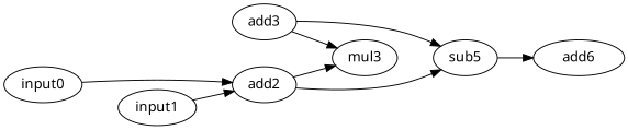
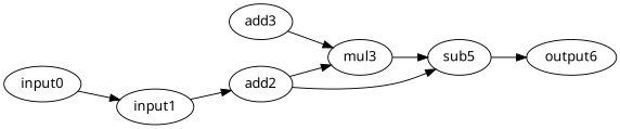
  digraph {
    fontname="Noto Sans"
    rankdir=LR
    node [fontname="Noto Sans" opcode=add]
    edge [fontname="Noto Sans" operand=0]
    add2
    input0 [opcode=load]
    n3 [label=mul3 opcode=mul]
    sub5 [opcode=sub]
    add3
    n6 [label=input1 opcode=load]
-   output6 [opcode=store label=add6]
+   output6 [opcode=store]
    add2 -> n3
    add2 -> sub5
-   input0 -> add2
-   add3 -> sub5 [operand=1]
+   input0 -> n6
+   n3 -> sub5 [operand=1]
    sub5 -> output6
    add3 -> n3 [operand=1]
    n6 -> add2 [operand=1]
  }
